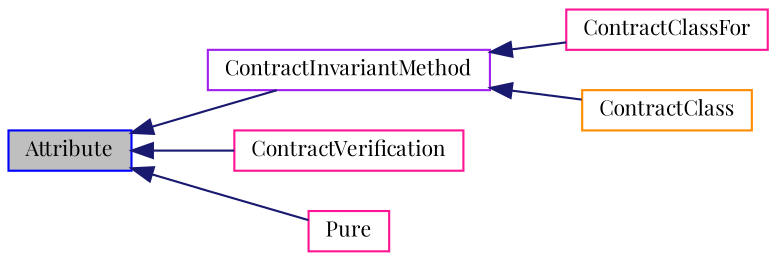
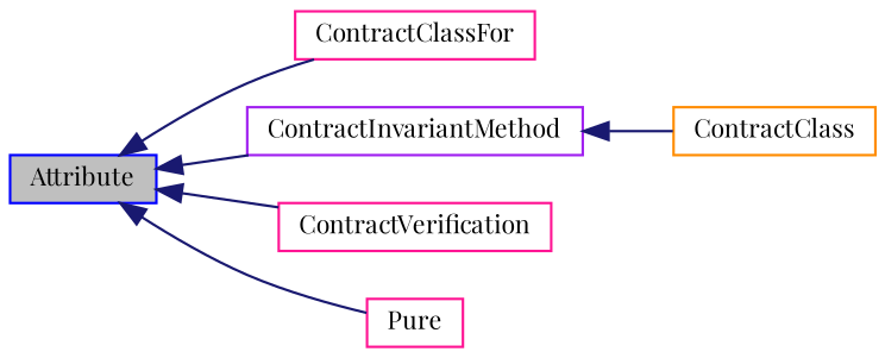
  digraph {
    fontname="Playfair Display"
    rankdir=LR
    node [color=deeppink fillcolor=white fontname="Playfair Display" fontsize=10 shape=record style=filled]
    edge [color=midnightblue dir=back fontname="Playfair Display" fontsize=10 labelfontname=Helvetica labelfontsize=10 style=solid]
    n1 [color=blue fillcolor=grey75 fontcolor=black height=0.2 label=Attribute width=0.4]
    n2 [height=0.2 label=ContractClassFor width=0.4]
    n3 [color=purple height=0.2 label=ContractInvariantMethod width=0.4]
    n4 [height=0.2 label=ContractVerification width=0.4]
    n5 [height=0.2 label=Pure width=0.4]
    n6 [color=darkorange height=0.2 label=ContractClass width=0.4]
-   n3 -> n2
+   n1 -> n2
    n1 -> n3
    n1 -> n4
    n1 -> n5
    n3 -> n6
  }
